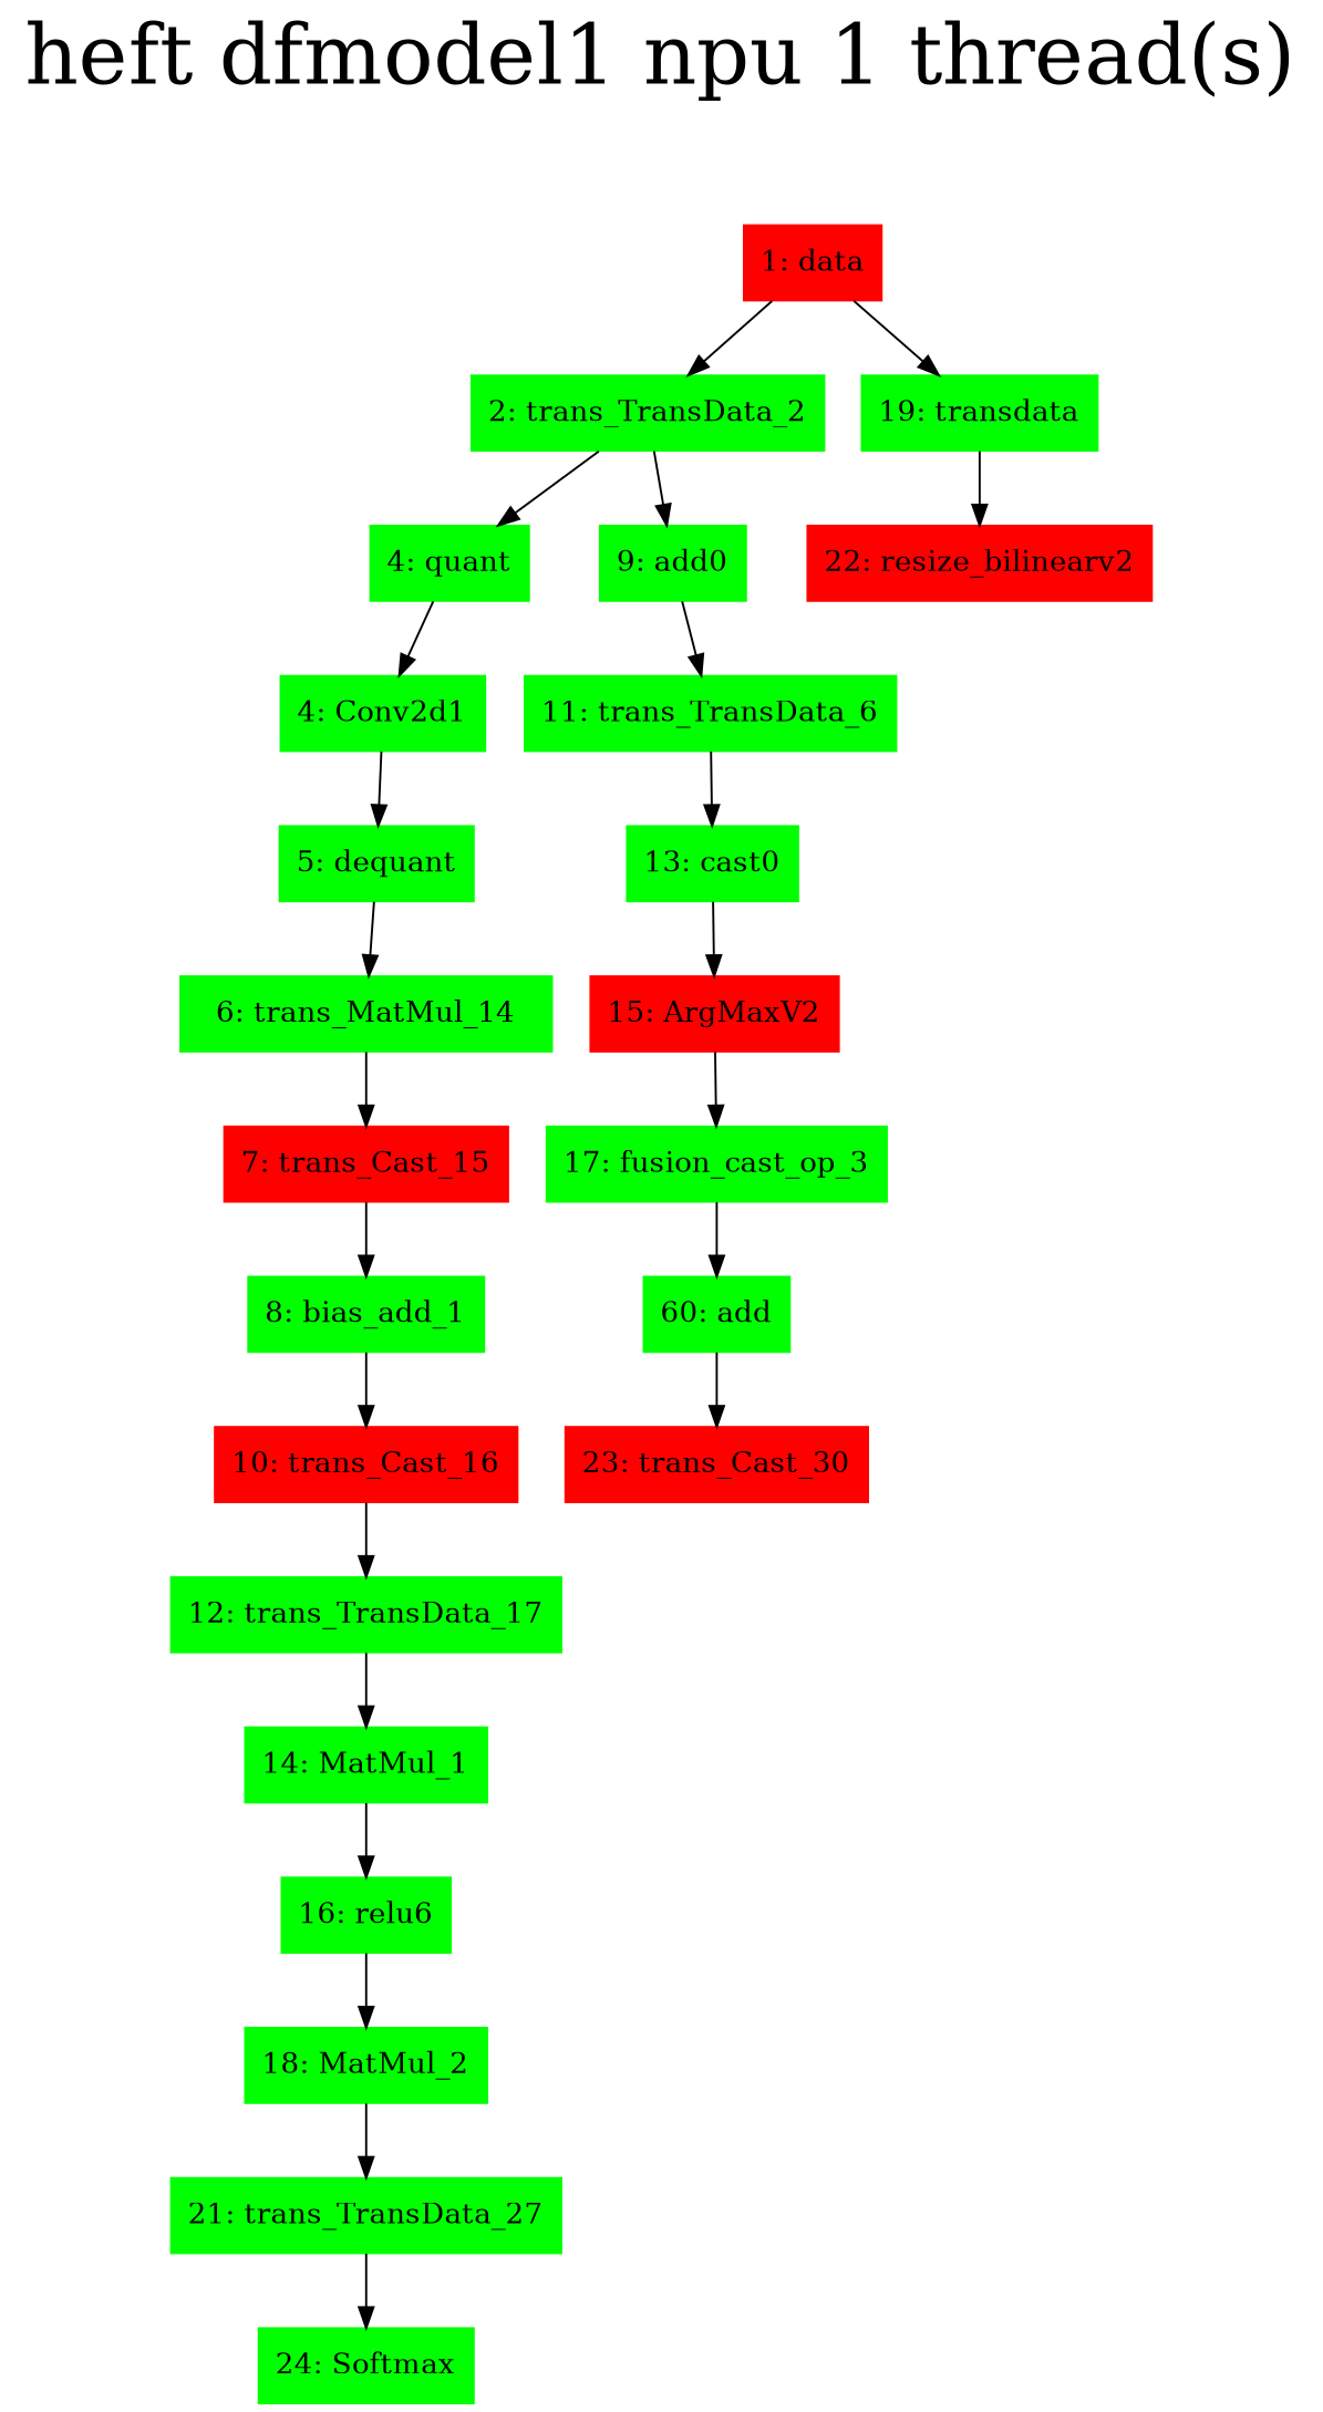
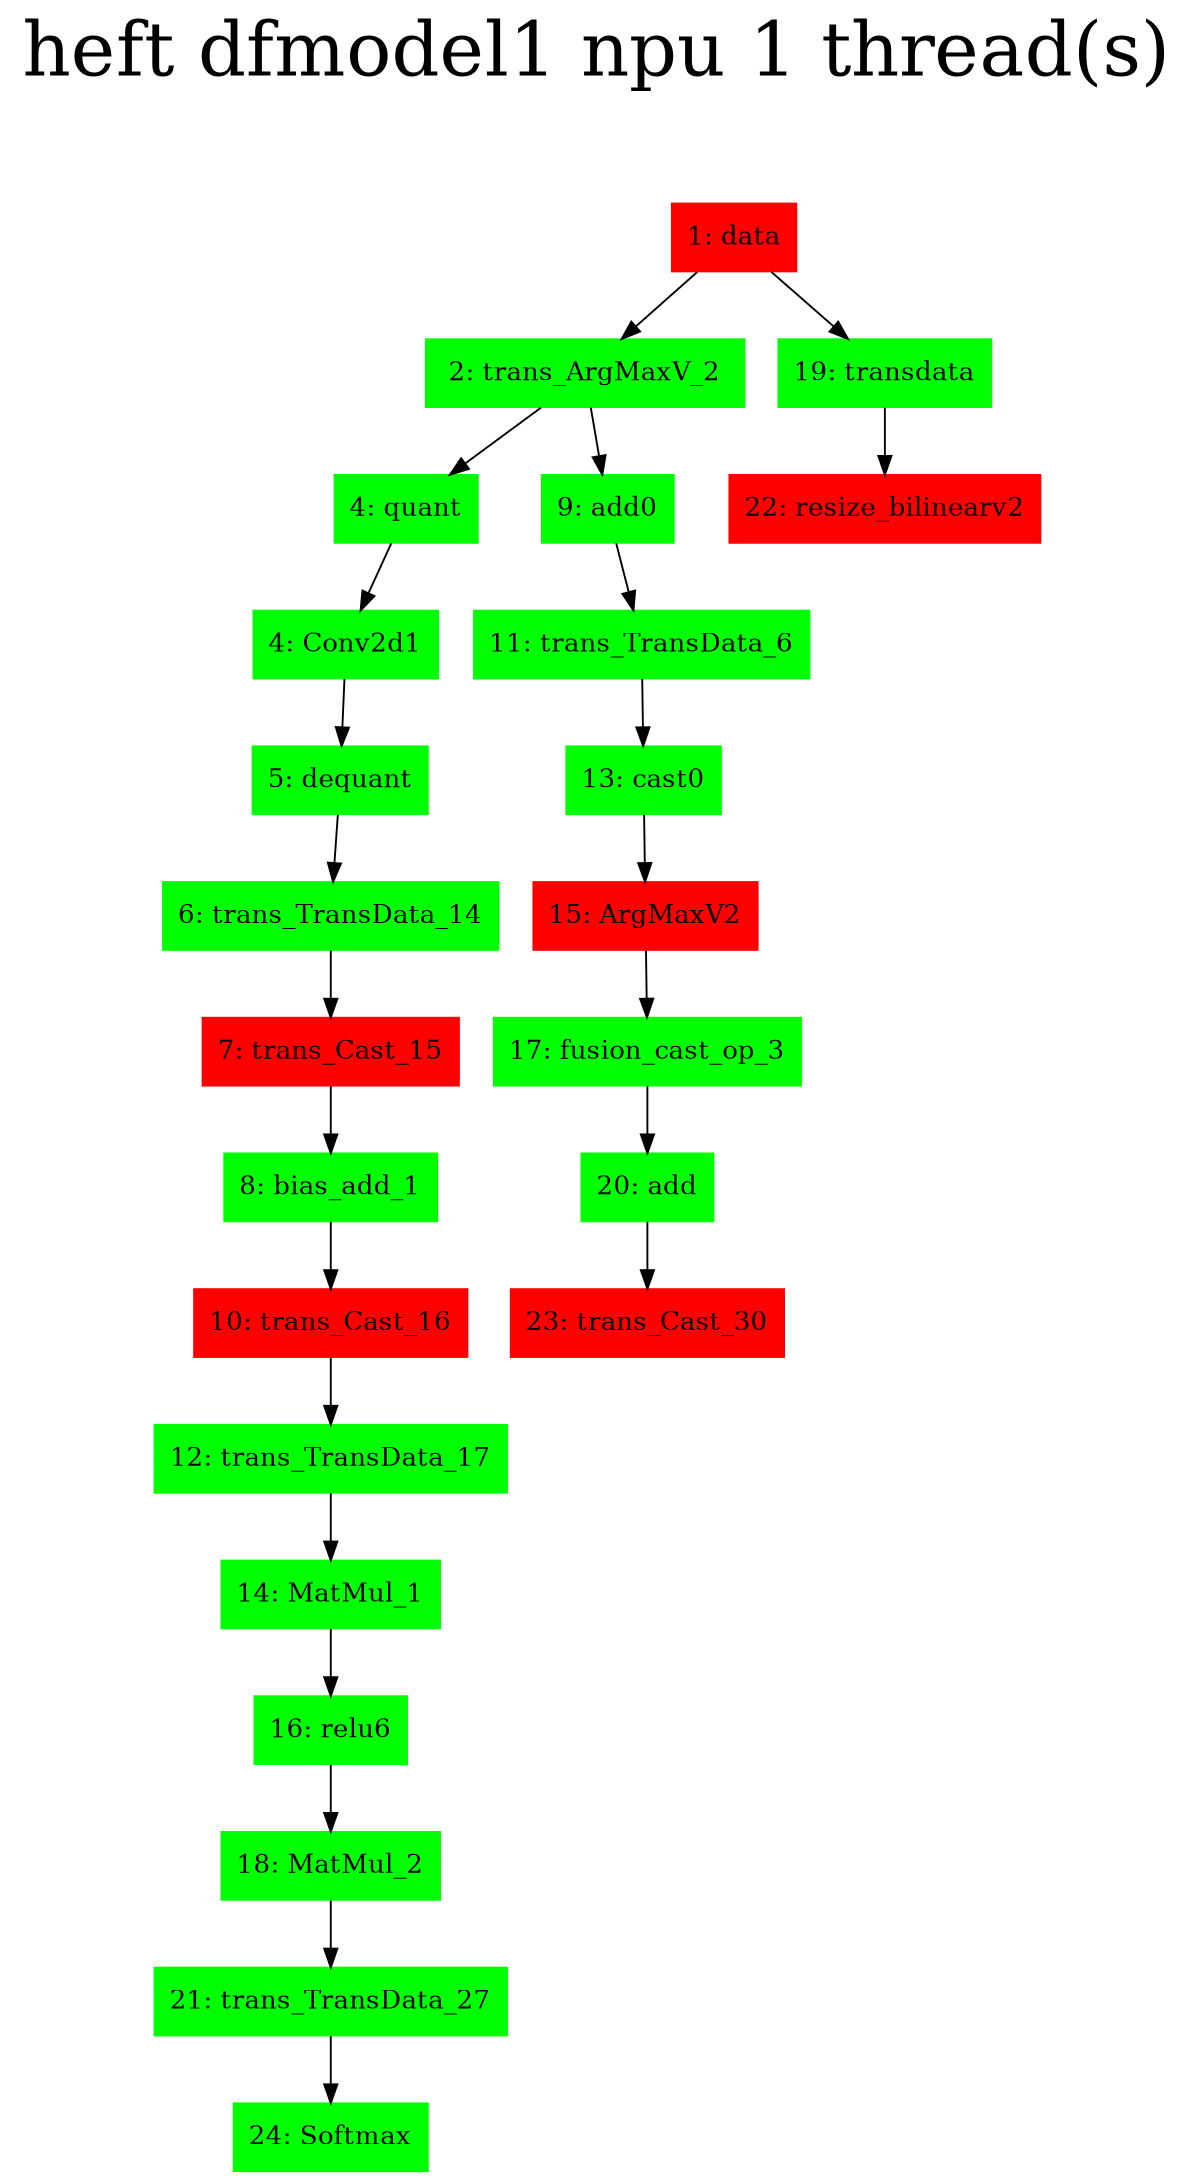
  digraph {
    fontcolor=black
    fontsize=40
    label="heft dfmodel1 npu 1 thread(s)"
    labelloc=t
    node [color=green shape=box style=filled]
    "1: data" [color=red]
-   "2: trans_TransData_2"
+   "2: trans_TransData_2" [label="2: trans_ArgMaxV_2"]
    "19: transdata"
    n4 [label="4: quant"]
    "9: add0"
    "22: resize_bilinearv2" [color=red]
    "4: Conv2d1"
    "11: trans_TransData_6"
    "5: dequant"
    "13: cast0"
    "15: ArgMaxV2" [color=red]
    "17: fusion_cast_op_3"
-   "20: add" [label="60: add"]
-   "6: trans_TransData_14" [label="6: trans_MatMul_14"]
+   "20: add"
+   "6: trans_TransData_14"
    "7: trans_Cast_15" [color=red]
    "8: bias_add_1"
    "10: trans_Cast_16" [color=red]
    "12: trans_TransData_17"
    "23: trans_Cast_30" [color=red]
    "14: MatMul_1"
    "16: relu6"
    "18: MatMul_2"
    n23 [label="21: trans_TransData_27"]
    "24: Softmax"
    "1: data" -> "2: trans_TransData_2"
    "1: data" -> "19: transdata"
    "2: trans_TransData_2" -> n4
    "2: trans_TransData_2" -> "9: add0"
    "19: transdata" -> "22: resize_bilinearv2"
    n4 -> "4: Conv2d1"
    "9: add0" -> "11: trans_TransData_6"
    "4: Conv2d1" -> "5: dequant"
    "11: trans_TransData_6" -> "13: cast0"
    "5: dequant" -> "6: trans_TransData_14"
    "13: cast0" -> "15: ArgMaxV2"
    "15: ArgMaxV2" -> "17: fusion_cast_op_3"
    "17: fusion_cast_op_3" -> "20: add"
    "20: add" -> "23: trans_Cast_30"
    "6: trans_TransData_14" -> "7: trans_Cast_15"
    "7: trans_Cast_15" -> "8: bias_add_1"
    "8: bias_add_1" -> "10: trans_Cast_16"
    "10: trans_Cast_16" -> "12: trans_TransData_17"
    "12: trans_TransData_17" -> "14: MatMul_1"
    "14: MatMul_1" -> "16: relu6"
    "16: relu6" -> "18: MatMul_2"
    "18: MatMul_2" -> n23
    n23 -> "24: Softmax"
  }
